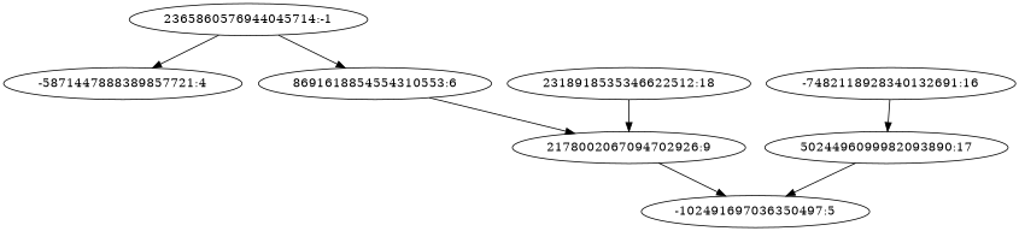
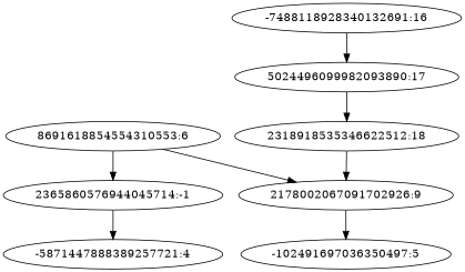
  digraph {
    n1 [label="2365860576944045714:-1"]
-   n2 [label="-5871447888389857721:4"]
+   n2 [label="-5871447888389257721:4"]
    n3 [label="8691618854554310553:6"]
-   n4 [label="2178002067094702926:9"]
-   n5 [label="-7482118928340132691:16"]
+   n4 [label="2178002067091702926:9"]
+   n5 [label="-7488118928340132691:16"]
    n6 [label="5024496099982093890:17"]
    n7 [label="2318918535346622512:18"]
    n8 [label="-102491697036350497:5"]
    n1 -> n2
-   n1 -> n3
+   n3 -> n1
    n3 -> n4
    n4 -> n8
    n5 -> n6
-   n6 -> n8
+   n6 -> n7
    n7 -> n4
  }
